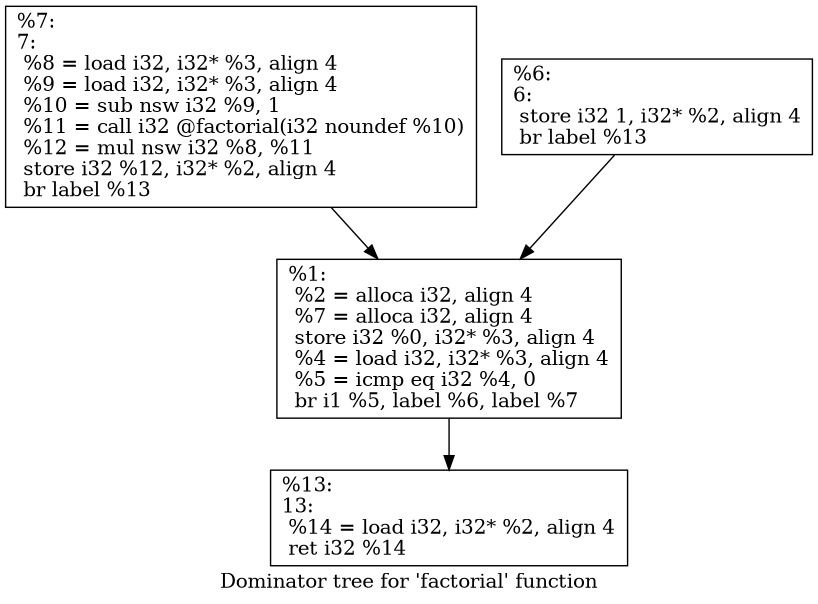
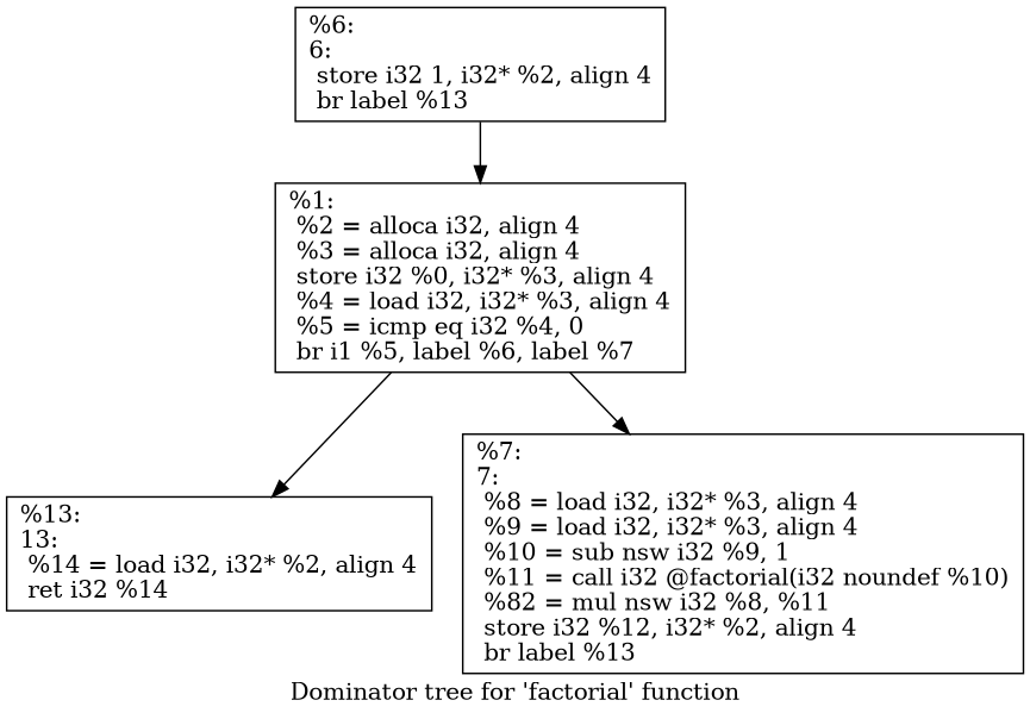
  digraph {
    label="Dominator tree for 'factorial' function"
    node [shape=record]
-   n1 [label="{%1:\l  %2 = alloca i32, align 4\l  %7 = alloca i32, align 4\l  store i32 %0, i32* %3, align 4\l  %4 = load i32, i32* %3, align 4\l  %5 = icmp eq i32 %4, 0\l  br i1 %5, label %6, label %7\l}"]
+   n1 [label="{%1:\l  %2 = alloca i32, align 4\l  %3 = alloca i32, align 4\l  store i32 %0, i32* %3, align 4\l  %4 = load i32, i32* %3, align 4\l  %5 = icmp eq i32 %4, 0\l  br i1 %5, label %6, label %7\l}"]
    n2 [label="{%13:\l13:                                               \l  %14 = load i32, i32* %2, align 4\l  ret i32 %14\l}"]
-   n3 [label="{%7:\l7:                                                \l  %8 = load i32, i32* %3, align 4\l  %9 = load i32, i32* %3, align 4\l  %10 = sub nsw i32 %9, 1\l  %11 = call i32 @factorial(i32 noundef %10)\l  %12 = mul nsw i32 %8, %11\l  store i32 %12, i32* %2, align 4\l  br label %13\l}"]
+   n3 [label="{%7:\l7:                                                \l  %8 = load i32, i32* %3, align 4\l  %9 = load i32, i32* %3, align 4\l  %10 = sub nsw i32 %9, 1\l  %11 = call i32 @factorial(i32 noundef %10)\l  %82 = mul nsw i32 %8, %11\l  store i32 %12, i32* %2, align 4\l  br label %13\l}"]
    n4 [label="{%6:\l6:                                                \l  store i32 1, i32* %2, align 4\l  br label %13\l}"]
    n1 -> n2
-   n3 -> n1
+   n1 -> n3
    n4 -> n1
  }
